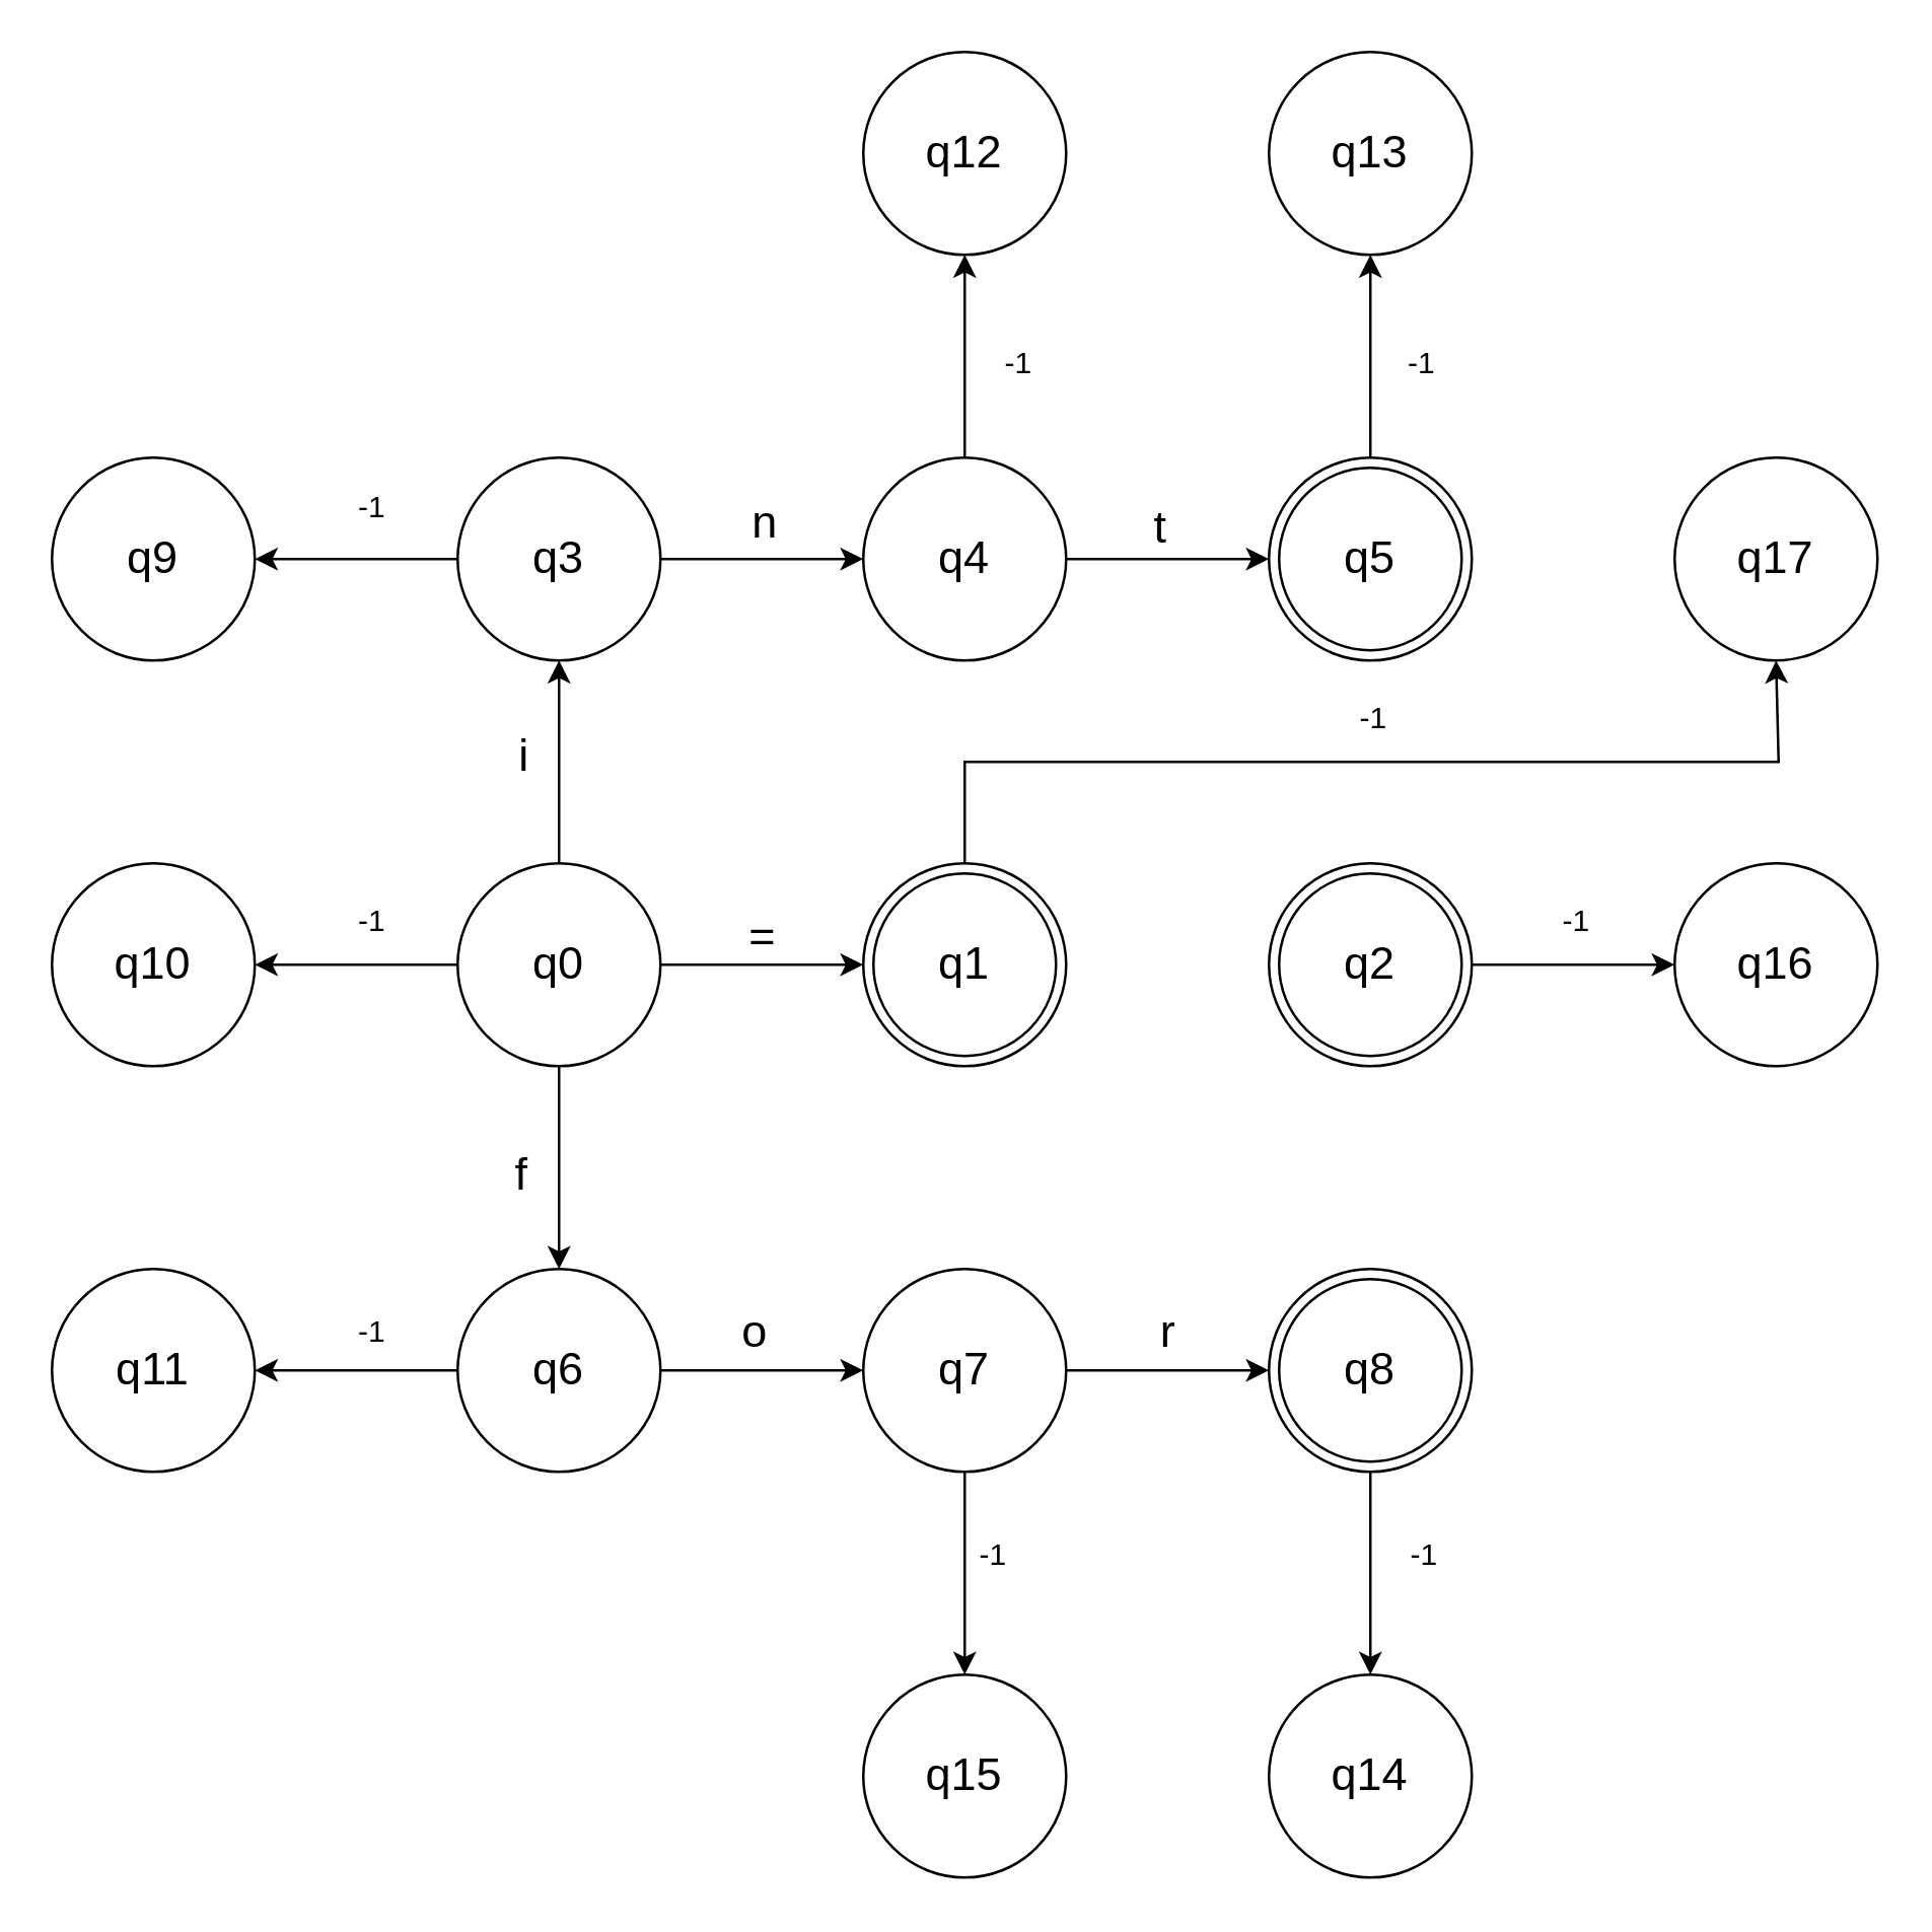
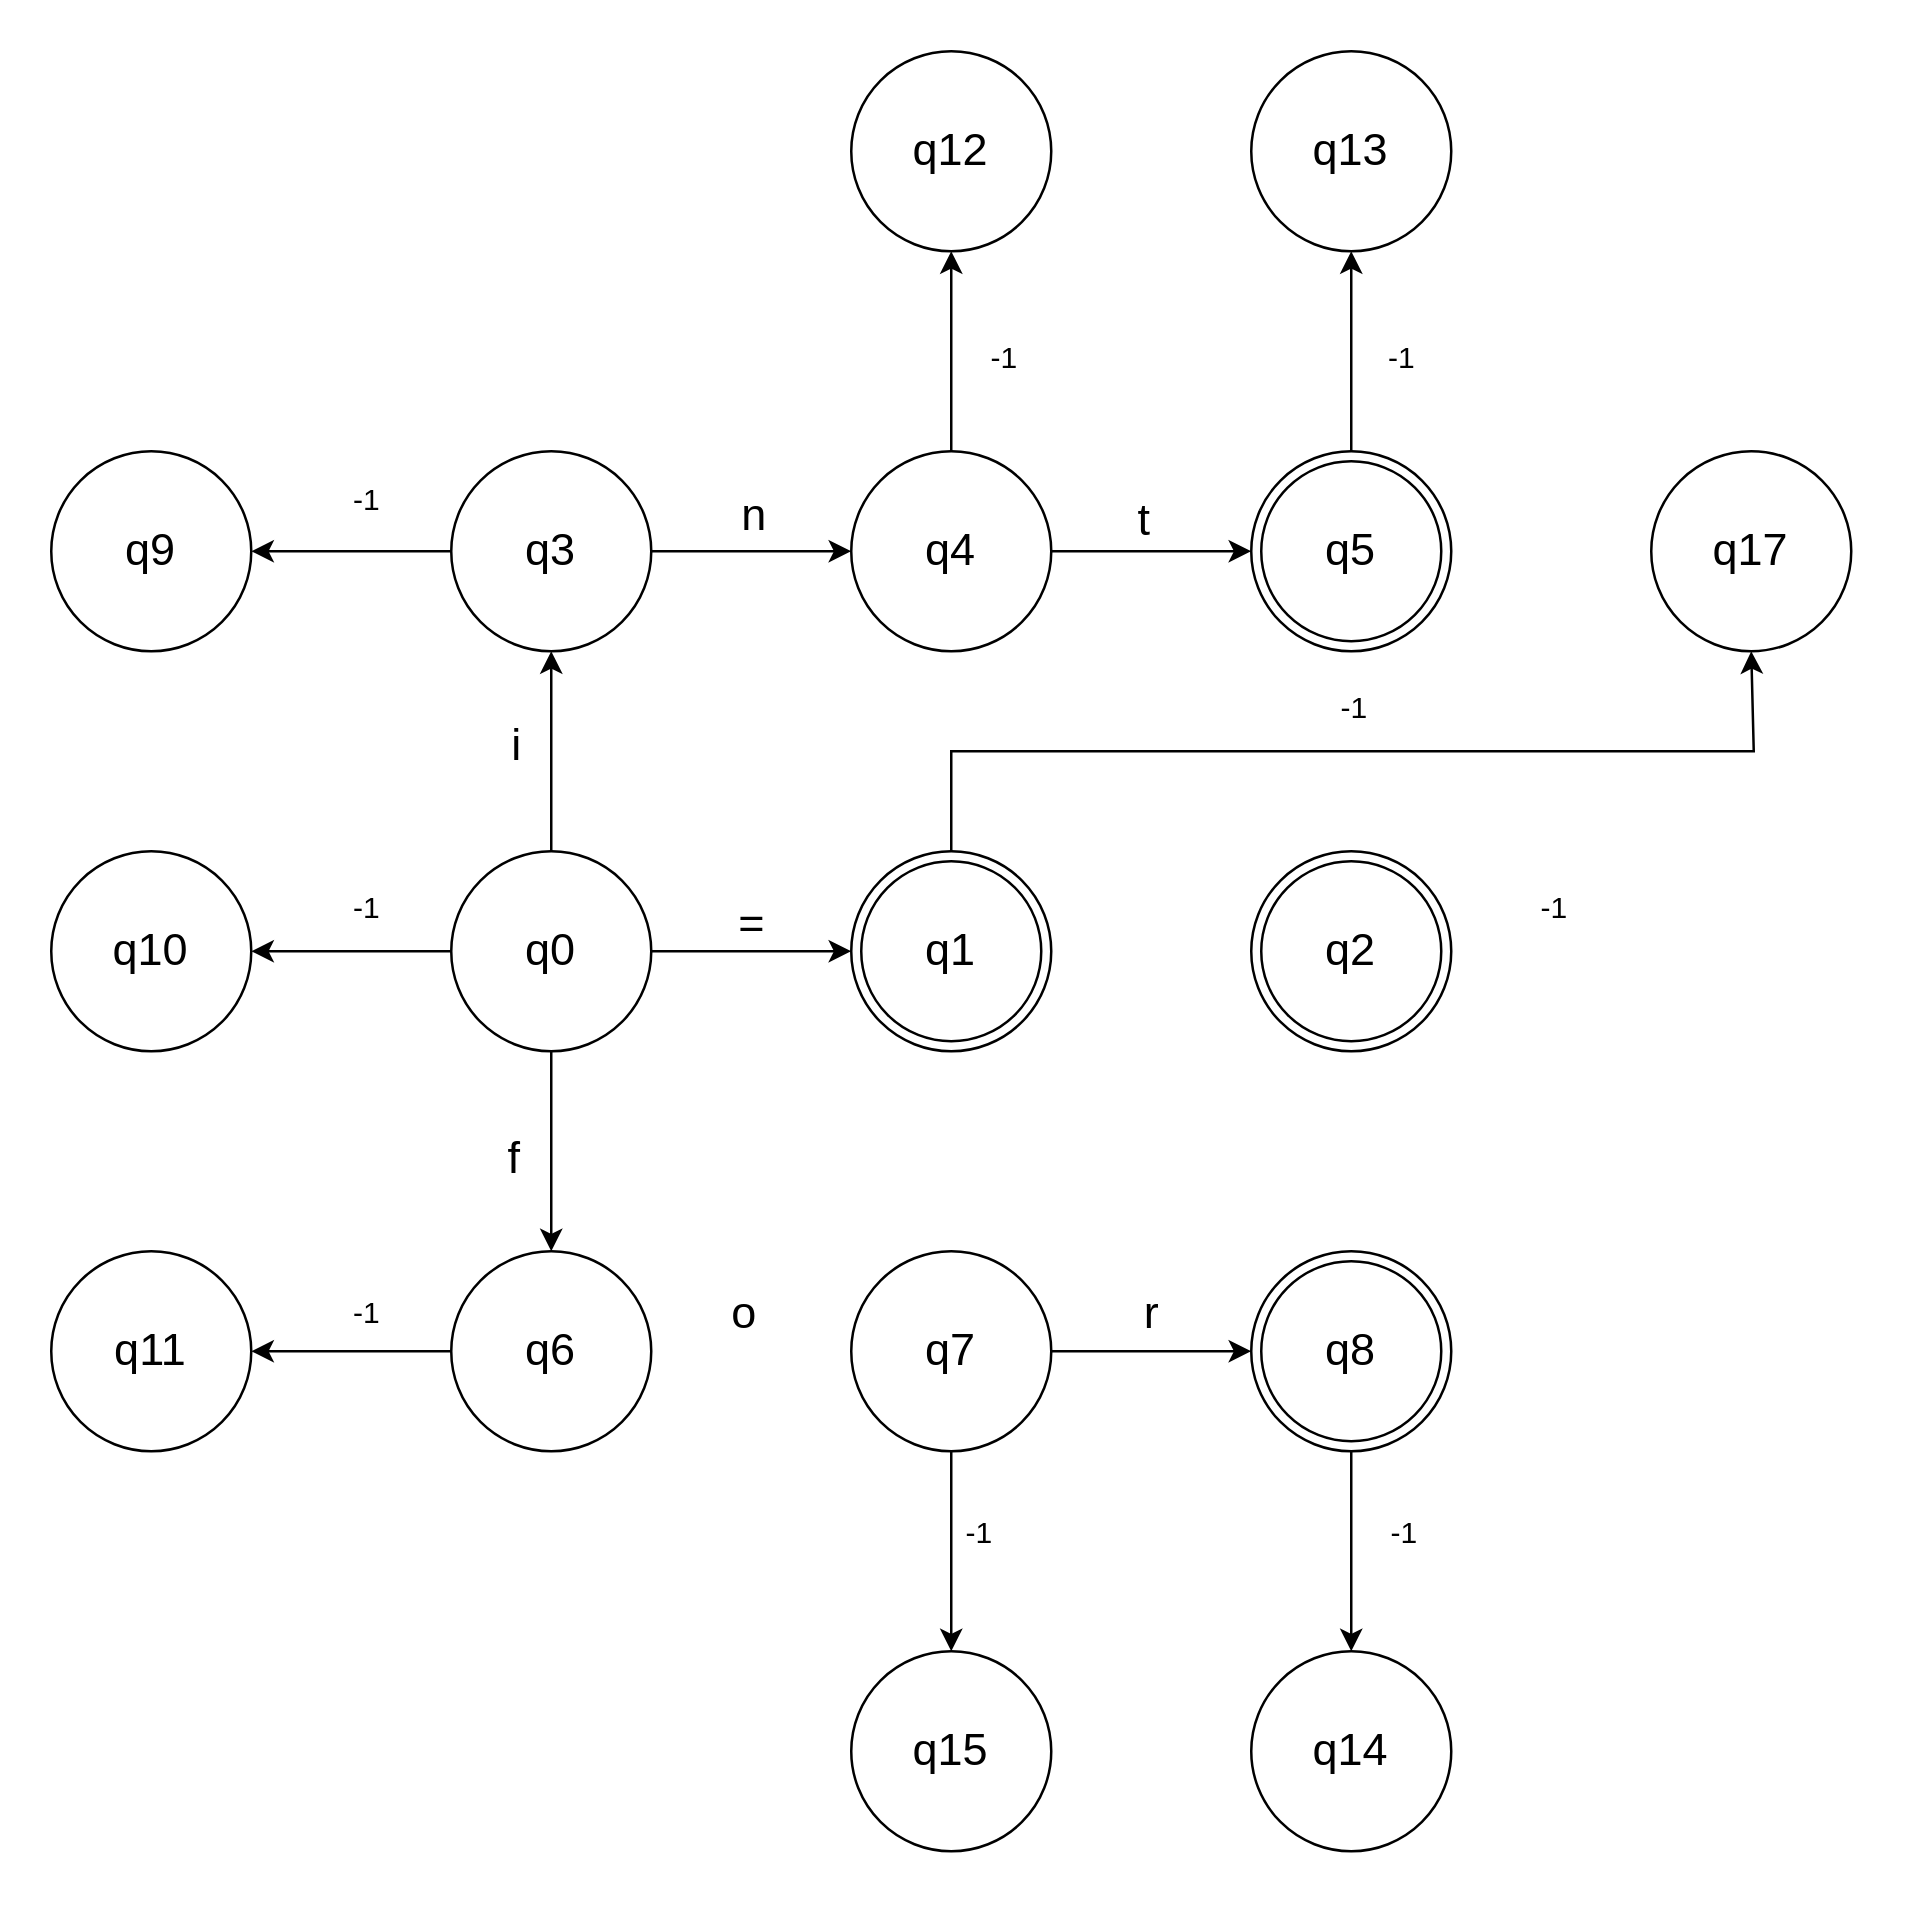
  <mxCell id="0" />
  <mxCell id="1" parent="0" />
  <mxCell id="2" value="" style="edgeStyle=orthogonalEdgeStyle;rounded=0;orthogonalLoop=1;jettySize=auto;html=1;fontSize=18;" parent="1" source="8" edge="1"><mxGeometry relative="1" as="geometry"><mxPoint x="340" y="380" as="targetPoint" /></mxGeometry></mxCell>
  <mxCell id="3" value="=" style="edgeLabel;html=1;align=center;verticalAlign=middle;resizable=0;points=[];fontSize=18;" parent="2" vertex="1" connectable="0"><mxGeometry x="0.081" y="-1" relative="1" as="geometry"><mxPoint x="-4" y="-13" as="offset" /></mxGeometry></mxCell>
  <mxCell id="4" value="" style="edgeStyle=orthogonalEdgeStyle;rounded=0;orthogonalLoop=1;jettySize=auto;html=1;fontSize=18;" parent="1" source="8" target="11" edge="1"><mxGeometry relative="1" as="geometry" /></mxCell>
  <mxCell id="5" value="" style="edgeStyle=orthogonalEdgeStyle;rounded=0;orthogonalLoop=1;jettySize=auto;html=1;fontSize=18;" parent="1" source="8" target="14" edge="1"><mxGeometry relative="1" as="geometry" /></mxCell>
  <mxCell id="6" value="i" style="edgeLabel;html=1;align=center;verticalAlign=middle;resizable=0;points=[];fontSize=18;" parent="5" vertex="1" connectable="0"><mxGeometry x="0.15" y="1" relative="1" as="geometry"><mxPoint x="-14" y="3" as="offset" /></mxGeometry></mxCell>
  <mxCell id="7" value="" style="edgeStyle=orthogonalEdgeStyle;rounded=0;orthogonalLoop=1;jettySize=auto;html=1;" edge="1" parent="1" source="8" target="36"><mxGeometry relative="1" as="geometry" /></mxCell>
  <mxCell id="8" value="q0" style="ellipse;whiteSpace=wrap;html=1;aspect=fixed;fontSize=18;" parent="1" vertex="1"><mxGeometry x="180" y="340" width="80" height="80" as="geometry" /></mxCell>
- <mxCell id="9" value="" style="edgeStyle=orthogonalEdgeStyle;rounded=0;orthogonalLoop=1;jettySize=auto;html=1;fontSize=18;" parent="1" source="11" target="30" edge="1"><mxGeometry relative="1" as="geometry" /></mxCell>
  <mxCell id="10" value="" style="edgeStyle=orthogonalEdgeStyle;rounded=0;orthogonalLoop=1;jettySize=auto;html=1;" edge="1" parent="1" source="11" target="38"><mxGeometry relative="1" as="geometry" /></mxCell>
  <mxCell id="11" value="q6" style="ellipse;whiteSpace=wrap;html=1;aspect=fixed;fontSize=18;" parent="1" vertex="1"><mxGeometry x="180" y="500" width="80" height="80" as="geometry" /></mxCell>
  <mxCell id="12" value="" style="edgeStyle=orthogonalEdgeStyle;rounded=0;orthogonalLoop=1;jettySize=auto;html=1;fontSize=18;" parent="1" source="14" target="21" edge="1"><mxGeometry relative="1" as="geometry" /></mxCell>
  <mxCell id="13" value="" style="edgeStyle=orthogonalEdgeStyle;rounded=0;orthogonalLoop=1;jettySize=auto;html=1;" edge="1" parent="1" source="14" target="34"><mxGeometry relative="1" as="geometry" /></mxCell>
  <mxCell id="14" value="q3" style="ellipse;whiteSpace=wrap;html=1;aspect=fixed;fontSize=18;" parent="1" vertex="1"><mxGeometry x="180" y="180" width="80" height="80" as="geometry" /></mxCell>
  <mxCell id="15" value="" style="edgeStyle=orthogonalEdgeStyle;rounded=0;orthogonalLoop=1;jettySize=auto;html=1;" edge="1" parent="1" source="16"><mxGeometry relative="1" as="geometry"><mxPoint x="700" y="260" as="targetPoint" /><Array as="points"><mxPoint x="380" y="300" /><mxPoint x="701" y="300" /></Array></mxGeometry></mxCell>
  <mxCell id="16" value="q1" style="ellipse;shape=doubleEllipse;whiteSpace=wrap;html=1;aspect=fixed;fontSize=18;" parent="1" vertex="1"><mxGeometry x="340" y="340" width="80" height="80" as="geometry" /></mxCell>
- <mxCell id="17" value="" style="edgeStyle=orthogonalEdgeStyle;rounded=0;orthogonalLoop=1;jettySize=auto;html=1;" edge="1" parent="1" source="18" target="48"><mxGeometry relative="1" as="geometry" /></mxCell>
  <mxCell id="18" value="q2" style="ellipse;shape=doubleEllipse;whiteSpace=wrap;html=1;aspect=fixed;fontSize=18;" parent="1" vertex="1"><mxGeometry x="500" y="340" width="80" height="80" as="geometry" /></mxCell>
  <mxCell id="19" value="" style="edgeStyle=orthogonalEdgeStyle;rounded=0;orthogonalLoop=1;jettySize=auto;html=1;fontSize=18;" parent="1" source="21" target="23" edge="1"><mxGeometry relative="1" as="geometry" /></mxCell>
  <mxCell id="20" value="" style="edgeStyle=orthogonalEdgeStyle;rounded=0;orthogonalLoop=1;jettySize=auto;html=1;" edge="1" parent="1" source="21" target="40"><mxGeometry relative="1" as="geometry" /></mxCell>
  <mxCell id="21" value="q4" style="ellipse;whiteSpace=wrap;html=1;aspect=fixed;fontSize=18;" parent="1" vertex="1"><mxGeometry x="340" y="180" width="80" height="80" as="geometry" /></mxCell>
  <mxCell id="22" value="" style="edgeStyle=orthogonalEdgeStyle;rounded=0;orthogonalLoop=1;jettySize=auto;html=1;" edge="1" parent="1" source="23" target="42"><mxGeometry relative="1" as="geometry" /></mxCell>
  <mxCell id="23" value="q5" style="ellipse;shape=doubleEllipse;whiteSpace=wrap;html=1;aspect=fixed;fontSize=18;" parent="1" vertex="1"><mxGeometry x="500" y="180" width="80" height="80" as="geometry" /></mxCell>
  <mxCell id="24" value="n" style="text;html=1;align=center;verticalAlign=middle;resizable=0;points=[];autosize=1;strokeColor=none;fillColor=none;fontSize=18;" parent="1" vertex="1"><mxGeometry x="286" y="186" width="30" height="40" as="geometry" /></mxCell>
  <mxCell id="25" value="t" style="text;html=1;align=center;verticalAlign=middle;resizable=0;points=[];autosize=1;strokeColor=none;fillColor=none;fontSize=18;" parent="1" vertex="1"><mxGeometry x="442" y="188" width="30" height="40" as="geometry" /></mxCell>
  <mxCell id="26" value="f" style="text;html=1;align=center;verticalAlign=middle;resizable=0;points=[];autosize=1;strokeColor=none;fillColor=none;fontSize=18;" parent="1" vertex="1"><mxGeometry x="190" y="443" width="30" height="40" as="geometry" /></mxCell>
  <mxCell id="27" value="" style="edgeStyle=orthogonalEdgeStyle;rounded=0;orthogonalLoop=1;jettySize=auto;html=1;fontSize=18;" parent="1" source="30" edge="1"><mxGeometry relative="1" as="geometry"><mxPoint x="500" y="540" as="targetPoint" /></mxGeometry></mxCell>
  <mxCell id="28" value="r" style="edgeLabel;html=1;align=center;verticalAlign=middle;resizable=0;points=[];fontSize=18;" parent="27" vertex="1" connectable="0"><mxGeometry x="-0.125" y="6" relative="1" as="geometry"><mxPoint x="4" y="-10" as="offset" /></mxGeometry></mxCell>
  <mxCell id="29" value="" style="edgeStyle=orthogonalEdgeStyle;rounded=0;orthogonalLoop=1;jettySize=auto;html=1;" edge="1" parent="1" source="30" target="45"><mxGeometry relative="1" as="geometry" /></mxCell>
  <mxCell id="30" value="q7" style="ellipse;whiteSpace=wrap;html=1;aspect=fixed;fontSize=18;" parent="1" vertex="1"><mxGeometry x="340" y="500" width="80" height="80" as="geometry" /></mxCell>
  <mxCell id="31" value="o" style="text;html=1;align=center;verticalAlign=middle;resizable=0;points=[];autosize=1;strokeColor=none;fillColor=none;fontSize=18;" parent="1" vertex="1"><mxGeometry x="282" y="505" width="30" height="40" as="geometry" /></mxCell>
  <mxCell id="32" value="" style="edgeStyle=orthogonalEdgeStyle;rounded=0;orthogonalLoop=1;jettySize=auto;html=1;" edge="1" parent="1" source="33" target="44"><mxGeometry relative="1" as="geometry" /></mxCell>
  <mxCell id="33" value="q8" style="ellipse;shape=doubleEllipse;whiteSpace=wrap;html=1;aspect=fixed;fontSize=18;" parent="1" vertex="1"><mxGeometry x="500" y="500" width="80" height="80" as="geometry" /></mxCell>
  <mxCell id="34" value="q9" style="ellipse;whiteSpace=wrap;html=1;aspect=fixed;fontSize=18;" vertex="1" parent="1"><mxGeometry x="20" y="180" width="80" height="80" as="geometry" /></mxCell>
  <mxCell id="35" value="-1" style="text;html=1;align=center;verticalAlign=middle;resizable=0;points=[];autosize=1;strokeColor=none;fillColor=none;" vertex="1" parent="1"><mxGeometry x="131" y="185" width="30" height="30" as="geometry" /></mxCell>
  <mxCell id="36" value="q10" style="ellipse;whiteSpace=wrap;html=1;aspect=fixed;fontSize=18;" vertex="1" parent="1"><mxGeometry x="20" y="340" width="80" height="80" as="geometry" /></mxCell>
  <mxCell id="37" value="-1" style="text;html=1;align=center;verticalAlign=middle;resizable=0;points=[];autosize=1;strokeColor=none;fillColor=none;" vertex="1" parent="1"><mxGeometry x="131" y="348" width="30" height="30" as="geometry" /></mxCell>
  <mxCell id="38" value="q11" style="ellipse;whiteSpace=wrap;html=1;aspect=fixed;fontSize=18;" vertex="1" parent="1"><mxGeometry x="20" y="500" width="80" height="80" as="geometry" /></mxCell>
  <mxCell id="39" value="-1" style="text;html=1;align=center;verticalAlign=middle;resizable=0;points=[];autosize=1;strokeColor=none;fillColor=none;" vertex="1" parent="1"><mxGeometry x="131" y="510" width="30" height="30" as="geometry" /></mxCell>
  <mxCell id="40" value="q12" style="ellipse;whiteSpace=wrap;html=1;aspect=fixed;fontSize=18;" vertex="1" parent="1"><mxGeometry x="340" y="20" width="80" height="80" as="geometry" /></mxCell>
  <mxCell id="41" value="-1" style="text;html=1;align=center;verticalAlign=middle;resizable=0;points=[];autosize=1;strokeColor=none;fillColor=none;" vertex="1" parent="1"><mxGeometry x="386" y="128" width="30" height="30" as="geometry" /></mxCell>
  <mxCell id="42" value="q13" style="ellipse;whiteSpace=wrap;html=1;aspect=fixed;fontSize=18;" vertex="1" parent="1"><mxGeometry x="500" y="20" width="80" height="80" as="geometry" /></mxCell>
  <mxCell id="43" value="-1" style="text;html=1;align=center;verticalAlign=middle;resizable=0;points=[];autosize=1;strokeColor=none;fillColor=none;" vertex="1" parent="1"><mxGeometry x="545" y="128" width="30" height="30" as="geometry" /></mxCell>
  <mxCell id="44" value="q14" style="ellipse;whiteSpace=wrap;html=1;fontSize=18;" vertex="1" parent="1"><mxGeometry x="500" y="660" width="80" height="80" as="geometry" /></mxCell>
  <mxCell id="45" value="q15" style="ellipse;whiteSpace=wrap;html=1;aspect=fixed;fontSize=18;" vertex="1" parent="1"><mxGeometry x="340" y="660" width="80" height="80" as="geometry" /></mxCell>
  <mxCell id="46" value="-1" style="text;html=1;align=center;verticalAlign=middle;resizable=0;points=[];autosize=1;strokeColor=none;fillColor=none;" vertex="1" parent="1"><mxGeometry x="546" y="598" width="30" height="30" as="geometry" /></mxCell>
  <mxCell id="47" value="-1" style="text;html=1;align=center;verticalAlign=middle;resizable=0;points=[];autosize=1;strokeColor=none;fillColor=none;" vertex="1" parent="1"><mxGeometry x="376" y="598" width="30" height="30" as="geometry" /></mxCell>
- <mxCell id="48" value="q16" style="ellipse;whiteSpace=wrap;html=1;fontSize=18;" vertex="1" parent="1"><mxGeometry x="660" y="340" width="80" height="80" as="geometry" /></mxCell>
  <mxCell id="49" value="-1" style="text;html=1;align=center;verticalAlign=middle;resizable=0;points=[];autosize=1;strokeColor=none;fillColor=none;" vertex="1" parent="1"><mxGeometry x="606" y="348" width="30" height="30" as="geometry" /></mxCell>
  <mxCell id="50" value="q17" style="ellipse;whiteSpace=wrap;html=1;fontSize=18;" vertex="1" parent="1"><mxGeometry x="660" y="180" width="80" height="80" as="geometry" /></mxCell>
  <mxCell id="51" value="-1" style="text;html=1;align=center;verticalAlign=middle;resizable=0;points=[];autosize=1;strokeColor=none;fillColor=none;" vertex="1" parent="1"><mxGeometry x="526" y="268" width="30" height="30" as="geometry" /></mxCell>
